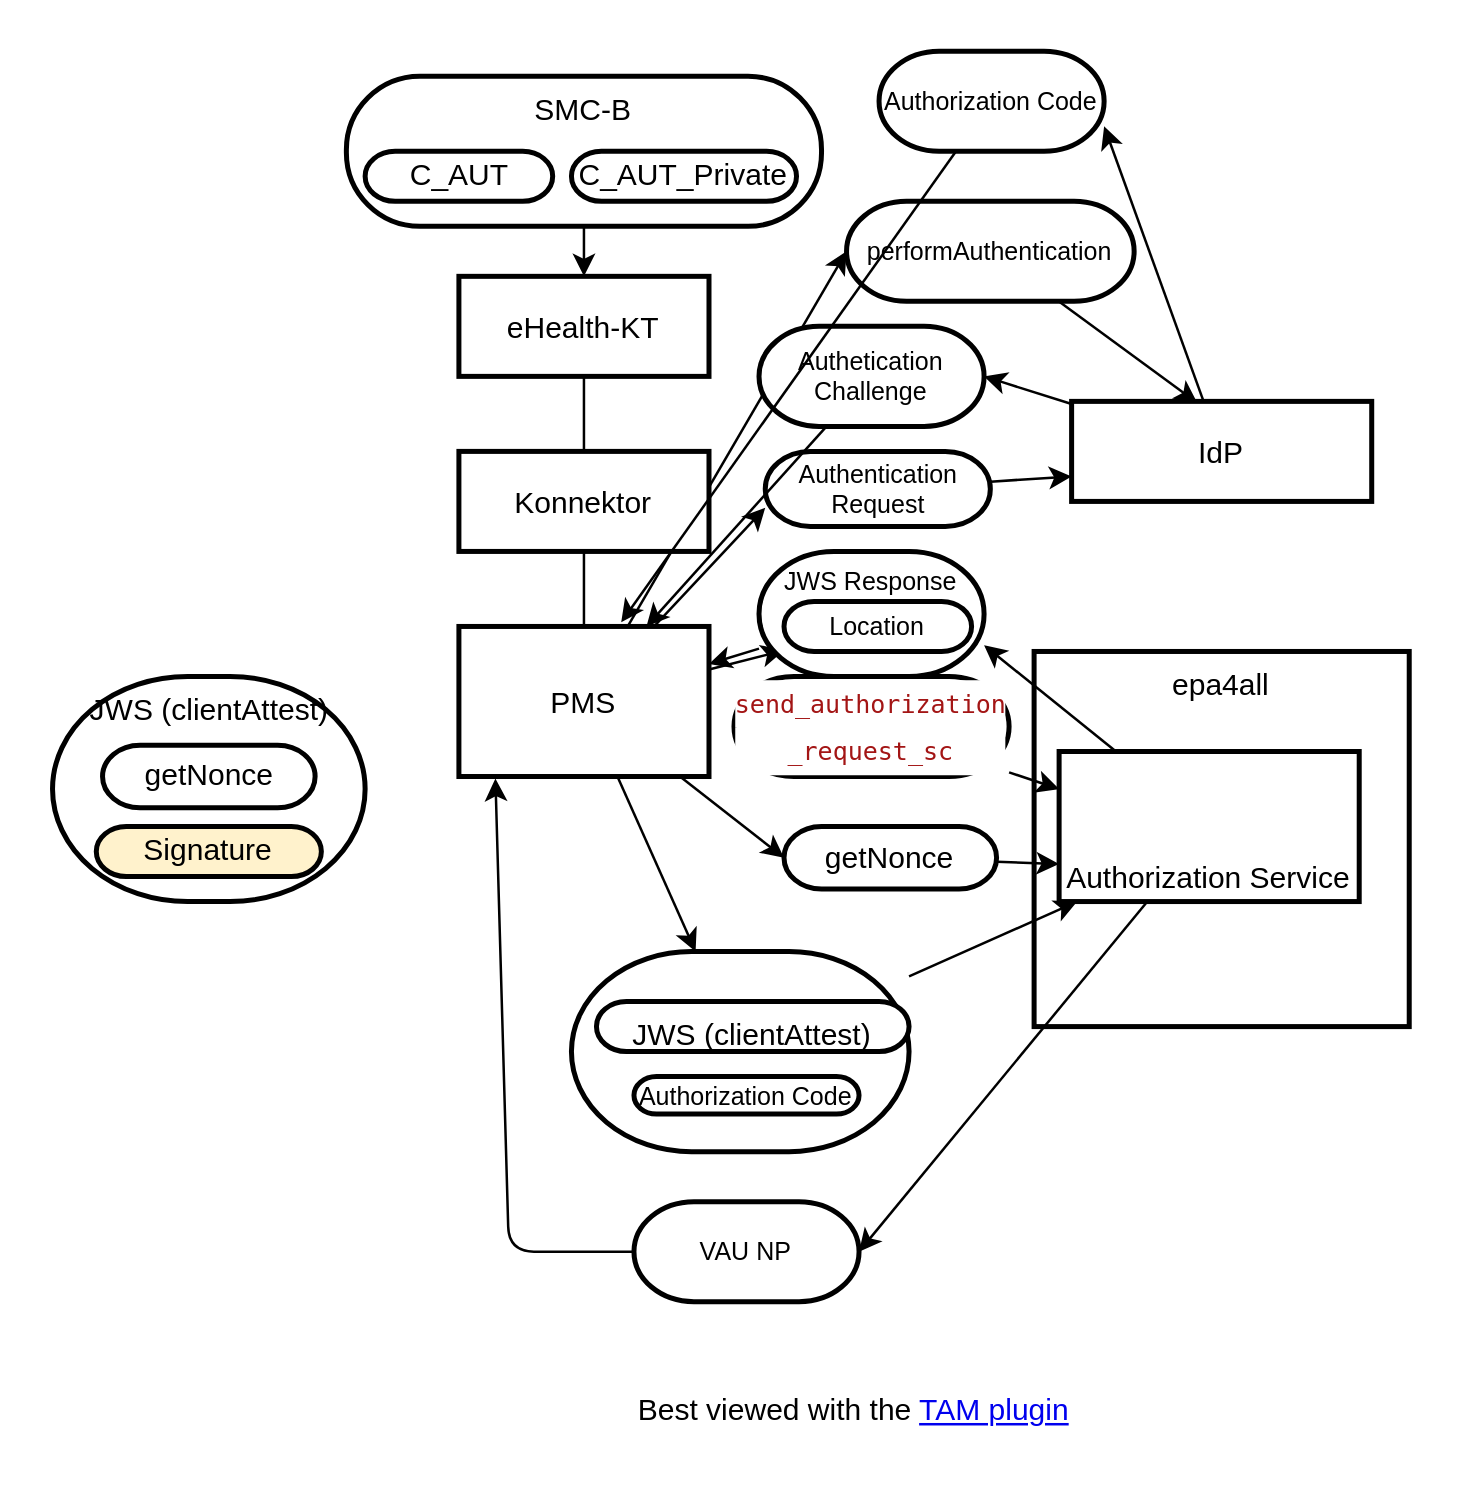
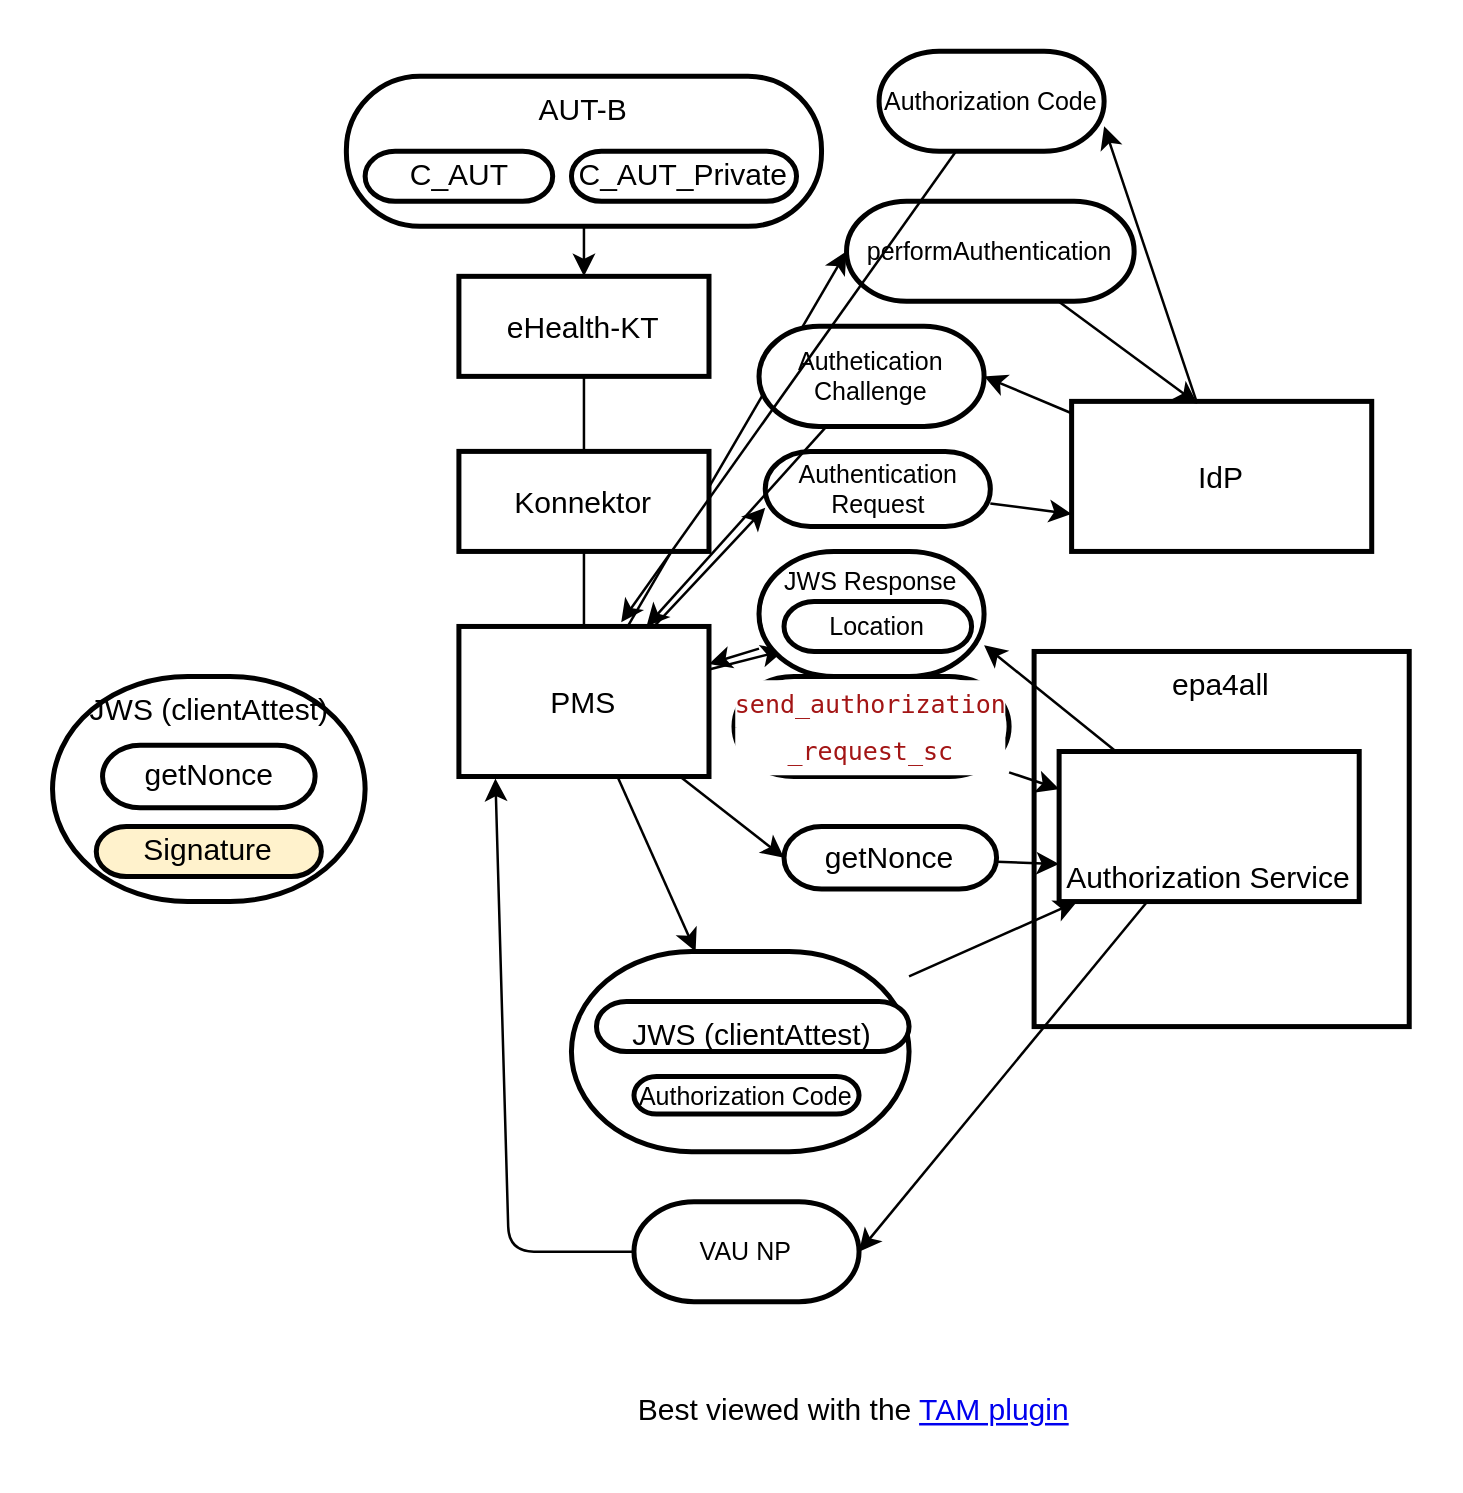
  <mxCell id="0" />
  <mxCell id="1" parent="0" />
  <mxCell id="2" style="edgeStyle=none;html=1;entryX=0;entryY=0.5;entryDx=0;entryDy=0;" edge="1" parent="1" source="7" target="25"><mxGeometry relative="1" as="geometry" /></mxCell>
  <mxCell id="3" style="edgeStyle=none;html=1;fontSize=10;" edge="1" parent="1" source="7" target="33"><mxGeometry relative="1" as="geometry" /></mxCell>
  <mxCell id="4" style="edgeStyle=none;html=1;entryX=0;entryY=0.75;entryDx=0;entryDy=0;fontSize=10;" edge="1" parent="1" source="7" target="35"><mxGeometry relative="1" as="geometry" /></mxCell>
  <mxCell id="5" style="edgeStyle=none;html=1;entryX=0;entryY=0.5;entryDx=0;entryDy=0;fontSize=10;" edge="1" parent="1" source="7" target="39"><mxGeometry relative="1" as="geometry" /></mxCell>
  <mxCell id="6" style="edgeStyle=none;html=1;fontSize=10;" edge="1" parent="1" source="7" target="43"><mxGeometry relative="1" as="geometry" /></mxCell>
  <mxCell id="7" value="PMS" style="shape=agent;offsetSize=8;strokeWidth=2;" vertex="1" parent="1"><mxGeometry x="183" y="250" width="100" height="60" as="geometry" /></mxCell>
  <mxCell id="8" value="Best viewed with the &lt;a href=&quot;https://github.com/ariel-bentu/tam-drawio&quot;&gt;TAM plugin&lt;/a&gt;" style="text;html=1;shape=tamPluginMissing;" vertex="1" connectable="0" parent="1"><mxGeometry x="253" y="550" width="200" height="25" as="geometry" /></mxCell>
  <mxCell id="9" value="epa4all" style="shape=agent;offsetSize=8;strokeWidth=2;verticalAlign=top;" vertex="1" parent="1"><mxGeometry x="413" y="260" width="150" height="150" as="geometry" /></mxCell>
  <mxCell id="10" style="edgeStyle=none;html=1;entryX=1;entryY=0.75;entryDx=0;entryDy=0;fontSize=10;" edge="1" parent="1" source="12" target="32"><mxGeometry relative="1" as="geometry" /></mxCell>
  <mxCell id="11" style="edgeStyle=none;html=1;entryX=1;entryY=0.5;entryDx=0;entryDy=0;fontSize=10;" edge="1" parent="1" source="12" target="47"><mxGeometry relative="1" as="geometry" /></mxCell>
  <mxCell id="12" value="Authorization Service" style="shape=agent;offsetSize=8;strokeWidth=2;verticalAlign=bottom;" vertex="1" parent="1"><mxGeometry x="423" y="300" width="120" height="60" as="geometry" /></mxCell>
  <mxCell id="13" style="edgeStyle=none;html=1;entryX=1;entryY=0.5;entryDx=0;entryDy=0;fontSize=10;" edge="1" parent="1" source="15" target="37"><mxGeometry relative="1" as="geometry" /></mxCell>
  <mxCell id="14" style="edgeStyle=none;html=1;entryX=1;entryY=0.75;entryDx=0;entryDy=0;fontSize=10;" edge="1" parent="1" source="15" target="41"><mxGeometry relative="1" as="geometry" /></mxCell>
- <mxCell id="15" value="IdP" style="shape=agent;offsetSize=8;strokeWidth=2;" vertex="1" parent="1"><mxGeometry x="428" y="160" width="120" height="40" as="geometry" /></mxCell>
+ <mxCell id="15" value="IdP" style="shape=agent;offsetSize=8;strokeWidth=2;" vertex="1" parent="1"><mxGeometry x="428" y="160" width="120" height="60" as="geometry" /></mxCell>
  <mxCell id="16" value="Konnektor" style="shape=agent;offsetSize=8;strokeWidth=2;" vertex="1" parent="1"><mxGeometry x="183" y="180" width="100" height="40" as="geometry" /></mxCell>
  <mxCell id="17" style="edgeStyle=none;html=1;entryX=0.5;entryY=0;entryDx=0;entryDy=0;" edge="1" parent="1" source="18" target="21"><mxGeometry relative="1" as="geometry" /></mxCell>
- <mxCell id="18" value="SMC-B" style="rounded=1;whiteSpace=wrap;html=1;arcSize=49;strokeWidth=2;verticalAlign=top;" vertex="1" parent="1"><mxGeometry x="138" y="30" width="190" height="60" as="geometry" /></mxCell>
+ <mxCell id="18" value="AUT-B" style="rounded=1;whiteSpace=wrap;html=1;arcSize=49;strokeWidth=2;verticalAlign=top;" vertex="1" parent="1"><mxGeometry x="138" y="30" width="190" height="60" as="geometry" /></mxCell>
  <mxCell id="19" value="C_AUT" style="rounded=1;whiteSpace=wrap;html=1;arcSize=60;strokeWidth=2;" vertex="1" parent="1"><mxGeometry x="145.5" y="60" width="75" height="20" as="geometry" /></mxCell>
  <mxCell id="20" value="C_AUT_Private" style="rounded=1;whiteSpace=wrap;html=1;arcSize=60;strokeWidth=2;" vertex="1" parent="1"><mxGeometry x="228" y="60" width="90" height="20" as="geometry" /></mxCell>
  <mxCell id="21" value="eHealth-KT" style="shape=agent;offsetSize=8;strokeWidth=2;" vertex="1" parent="1"><mxGeometry x="183" y="110" width="100" height="40" as="geometry" /></mxCell>
  <mxCell id="22" value="" style="shape=useedge;vertical=true;edgeStyle=none;endArrow=none;useSignPosition=left;useSignDirection=south;entryX=0.5;entryY=1;entryDx=0;entryDy=0;exitX=0.5;exitY=0;exitDx=0;exitDy=0;" edge="1" parent="1" source="16" target="21"><mxGeometry height="160" relative="1" as="geometry"><mxPoint x="183" y="300" as="sourcePoint" /><mxPoint x="183" y="140" as="targetPoint" /></mxGeometry></mxCell>
  <mxCell id="23" value="" style="shape=useedge;vertical=true;edgeStyle=none;endArrow=none;useSignPosition=left;useSignDirection=south;entryX=0.5;entryY=1;entryDx=0;entryDy=0;exitX=0.5;exitY=0;exitDx=0;exitDy=0;" edge="1" parent="1" source="7" target="16"><mxGeometry height="160" relative="1" as="geometry"><mxPoint x="203" y="400" as="sourcePoint" /><mxPoint x="203" y="240" as="targetPoint" /></mxGeometry></mxCell>
  <mxCell id="24" style="edgeStyle=none;html=1;entryX=0;entryY=0.75;entryDx=0;entryDy=0;" edge="1" parent="1" source="25" target="12"><mxGeometry relative="1" as="geometry" /></mxCell>
  <mxCell id="25" value="getNonce" style="rounded=1;whiteSpace=wrap;html=1;arcSize=60;strokeWidth=2;" vertex="1" parent="1"><mxGeometry x="313" y="330" width="85" height="25" as="geometry" /></mxCell>
  <mxCell id="26" value="JWS (clientAttest)" style="rounded=1;whiteSpace=wrap;html=1;arcSize=60;strokeWidth=2;verticalAlign=top;" vertex="1" parent="1"><mxGeometry x="20.5" y="270" width="125" height="90" as="geometry" /></mxCell>
  <mxCell id="27" value="getNonce" style="rounded=1;whiteSpace=wrap;html=1;arcSize=60;strokeWidth=2;" vertex="1" parent="1"><mxGeometry x="40.5" y="297.5" width="85" height="25" as="geometry" /></mxCell>
  <mxCell id="28" value="Signature" style="rounded=1;whiteSpace=wrap;html=1;arcSize=60;strokeWidth=2;fillColor=#fff2cc;" vertex="1" parent="1"><mxGeometry x="38" y="330" width="90" height="20" as="geometry" /></mxCell>
  <mxCell id="29" style="edgeStyle=none;html=1;entryX=0;entryY=0.25;entryDx=0;entryDy=0;fontSize=10;" edge="1" parent="1" source="30" target="12"><mxGeometry relative="1" as="geometry" /></mxCell>
  <mxCell id="30" value="&lt;div style=&quot;background-color: rgb(255, 255, 255); font-family: &amp;quot;Droid Sans Mono&amp;quot;, &amp;quot;monospace&amp;quot;, monospace; line-height: 19px;&quot;&gt;&lt;span style=&quot;color: rgb(163, 21, 21);&quot;&gt;&lt;font style=&quot;font-size: 10px;&quot;&gt;send_authorization&lt;/font&gt;&lt;/span&gt;&lt;/div&gt;&lt;div style=&quot;background-color: rgb(255, 255, 255); font-family: &amp;quot;Droid Sans Mono&amp;quot;, &amp;quot;monospace&amp;quot;, monospace; line-height: 19px;&quot;&gt;&lt;span style=&quot;color: rgb(163, 21, 21);&quot;&gt;&lt;font style=&quot;font-size: 10px;&quot;&gt;_request_sc&lt;/font&gt;&lt;/span&gt;&lt;/div&gt;" style="rounded=1;whiteSpace=wrap;html=1;arcSize=60;strokeWidth=2;" vertex="1" parent="1"><mxGeometry x="293" y="270" width="110" height="40" as="geometry" /></mxCell>
  <mxCell id="31" style="edgeStyle=none;html=1;entryX=1;entryY=0.25;entryDx=0;entryDy=0;fontSize=10;" edge="1" parent="1" source="32" target="7"><mxGeometry relative="1" as="geometry" /></mxCell>
  <mxCell id="32" value="JWS Response" style="rounded=1;whiteSpace=wrap;html=1;arcSize=60;strokeWidth=2;fontSize=10;verticalAlign=top;" vertex="1" parent="1"><mxGeometry x="303" y="220" width="90" height="50" as="geometry" /></mxCell>
  <mxCell id="33" value="Location" style="rounded=1;whiteSpace=wrap;html=1;arcSize=60;strokeWidth=2;fontSize=10;" vertex="1" parent="1"><mxGeometry x="313" y="240" width="75" height="20" as="geometry" /></mxCell>
  <mxCell id="34" style="edgeStyle=none;html=1;entryX=0;entryY=0.75;entryDx=0;entryDy=0;fontSize=10;" edge="1" parent="1" source="35" target="15"><mxGeometry relative="1" as="geometry" /></mxCell>
  <mxCell id="35" value="Authentication&lt;br&gt;Request" style="rounded=1;whiteSpace=wrap;html=1;arcSize=60;strokeWidth=2;fontSize=10;" vertex="1" parent="1"><mxGeometry x="305.5" y="180" width="90" height="30" as="geometry" /></mxCell>
  <mxCell id="36" style="edgeStyle=none;html=1;entryX=0.75;entryY=0;entryDx=0;entryDy=0;fontSize=10;" edge="1" parent="1" source="37" target="7"><mxGeometry relative="1" as="geometry" /></mxCell>
  <mxCell id="37" value="Authetication&lt;br&gt;Challenge" style="rounded=1;whiteSpace=wrap;html=1;arcSize=60;strokeWidth=2;fontSize=10;" vertex="1" parent="1"><mxGeometry x="303" y="130" width="90" height="40" as="geometry" /></mxCell>
  <mxCell id="38" style="edgeStyle=none;html=1;entryX=0.419;entryY=0.015;entryDx=0;entryDy=0;entryPerimeter=0;fontSize=10;" edge="1" parent="1" source="39" target="15"><mxGeometry relative="1" as="geometry" /></mxCell>
  <mxCell id="39" value="performAuthentication" style="rounded=1;whiteSpace=wrap;html=1;arcSize=60;strokeWidth=2;fontSize=10;" vertex="1" parent="1"><mxGeometry x="338" y="80" width="115" height="40" as="geometry" /></mxCell>
  <mxCell id="40" style="edgeStyle=none;html=1;entryX=0.649;entryY=-0.028;entryDx=0;entryDy=0;entryPerimeter=0;fontSize=10;" edge="1" parent="1" source="41" target="7"><mxGeometry relative="1" as="geometry" /></mxCell>
  <mxCell id="41" value="Authorization Code" style="rounded=1;whiteSpace=wrap;html=1;arcSize=60;strokeWidth=2;fontSize=10;" vertex="1" parent="1"><mxGeometry x="351" y="20" width="90" height="40" as="geometry" /></mxCell>
  <mxCell id="42" style="edgeStyle=none;html=1;entryX=0.06;entryY=1;entryDx=0;entryDy=0;entryPerimeter=0;fontSize=10;" edge="1" parent="1" source="43" target="12"><mxGeometry relative="1" as="geometry" /></mxCell>
  <mxCell id="43" value="" style="rounded=1;whiteSpace=wrap;html=1;arcSize=60;strokeWidth=2;fontSize=10;" vertex="1" parent="1"><mxGeometry x="228" y="380" width="135" height="80" as="geometry" /></mxCell>
  <mxCell id="44" value="JWS (clientAttest)" style="rounded=1;whiteSpace=wrap;html=1;arcSize=60;strokeWidth=2;verticalAlign=top;" vertex="1" parent="1"><mxGeometry x="238" y="400" width="125" height="20" as="geometry" /></mxCell>
  <mxCell id="45" value="Authorization Code" style="rounded=1;whiteSpace=wrap;html=1;arcSize=60;strokeWidth=2;fontSize=10;" vertex="1" parent="1"><mxGeometry x="253" y="430" width="90" height="15" as="geometry" /></mxCell>
  <mxCell id="46" style="edgeStyle=none;html=1;entryX=0.146;entryY=1.014;entryDx=0;entryDy=0;entryPerimeter=0;fontSize=10;" edge="1" parent="1" source="47" target="7"><mxGeometry relative="1" as="geometry"><Array as="points"><mxPoint x="203" y="500" /></Array></mxGeometry></mxCell>
  <mxCell id="47" value="VAU NP" style="rounded=1;whiteSpace=wrap;html=1;arcSize=60;strokeWidth=2;fontSize=10;" vertex="1" parent="1"><mxGeometry x="253" y="480" width="90" height="40" as="geometry" /></mxCell>
